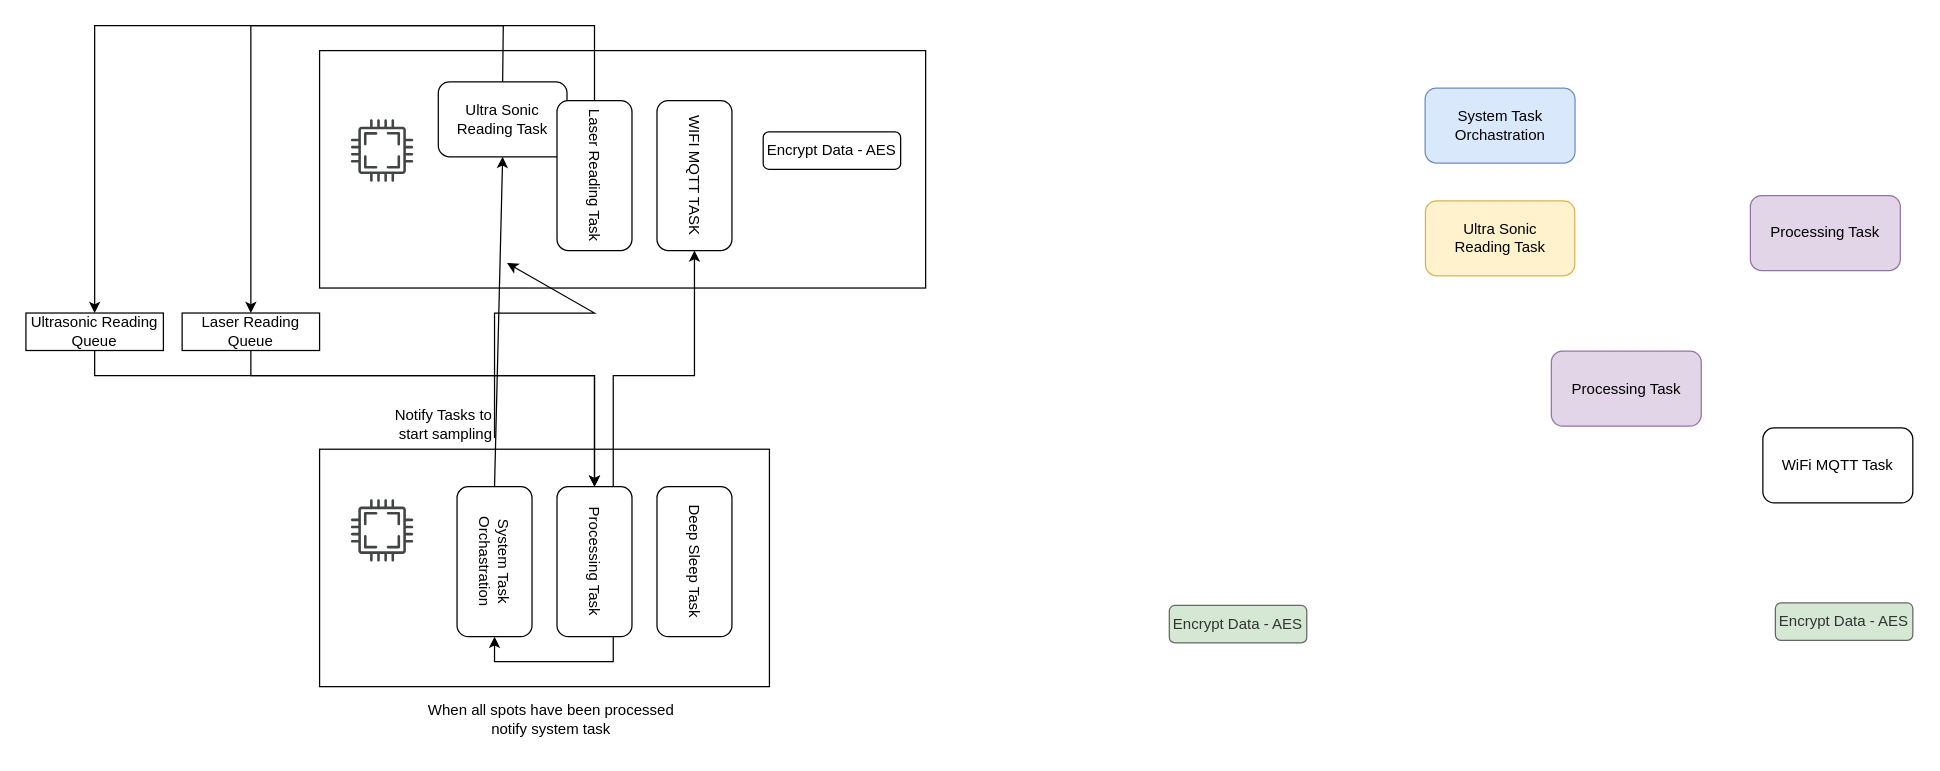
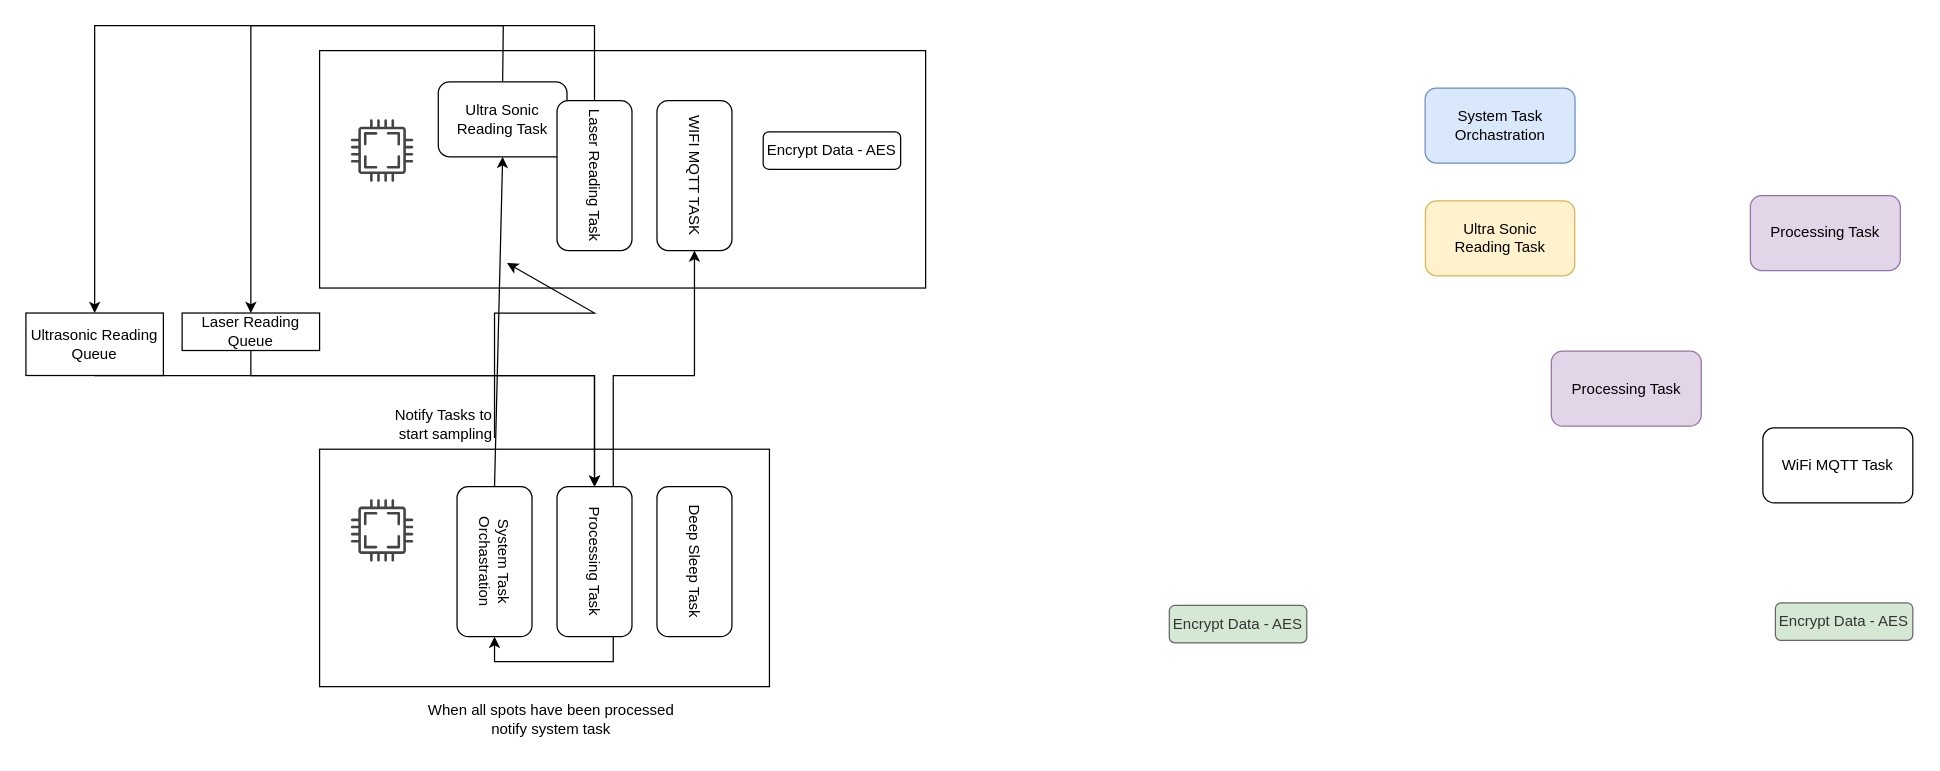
  <mxCell id="0" />
  <mxCell id="1" parent="0" />
  <mxCell id="2" value="" style="rounded=0;whiteSpace=wrap;html=1;fillColor=none;" parent="1" vertex="1"><mxGeometry x="255" y="359" width="360" height="190" as="geometry" /></mxCell>
  <mxCell id="3" value="" style="rounded=0;whiteSpace=wrap;html=1;fillColor=none;" parent="1" vertex="1"><mxGeometry x="255" y="40" width="485" height="190" as="geometry" /></mxCell>
  <mxCell id="4" value="" style="sketch=0;pointerEvents=1;shadow=0;dashed=0;html=1;strokeColor=none;fillColor=#434445;aspect=fixed;labelPosition=center;verticalLabelPosition=bottom;verticalAlign=top;align=center;outlineConnect=0;shape=mxgraph.vvd.cpu;" parent="1" vertex="1"><mxGeometry x="280" y="95" width="50" height="50" as="geometry" /></mxCell>
  <mxCell id="5" value="" style="sketch=0;pointerEvents=1;shadow=0;dashed=0;html=1;strokeColor=none;fillColor=#434445;aspect=fixed;labelPosition=center;verticalLabelPosition=bottom;verticalAlign=top;align=center;outlineConnect=0;shape=mxgraph.vvd.cpu;" parent="1" vertex="1"><mxGeometry x="280" y="399" width="50" height="50" as="geometry" /></mxCell>
  <mxCell id="6" value="Ultra Sonic &lt;br&gt;Reading Task" style="rounded=1;whiteSpace=wrap;html=1;rotation=90;direction=north;textDirection=ltr;horizontal=0;" parent="1" vertex="1"><mxGeometry x="371.5" y="43.5" width="60" height="103" as="geometry" /></mxCell>
  <mxCell id="7" value="Laser Reading Task" style="rounded=1;whiteSpace=wrap;html=1;rotation=90;" parent="1" vertex="1"><mxGeometry x="415" y="110" width="120" height="60" as="geometry" /></mxCell>
  <mxCell id="8" value="WIFI MQTT TASK" style="rounded=1;whiteSpace=wrap;html=1;rotation=90;" parent="1" vertex="1"><mxGeometry x="495" y="110" width="120" height="60" as="geometry" /></mxCell>
  <mxCell id="9" value="System Task Orchastration" style="rounded=1;whiteSpace=wrap;html=1;rotation=90;" parent="1" vertex="1"><mxGeometry x="335" y="419" width="120" height="60" as="geometry" /></mxCell>
  <mxCell id="10" style="edgeStyle=orthogonalEdgeStyle;rounded=0;orthogonalLoop=1;jettySize=auto;html=1;exitX=1;exitY=0.25;exitDx=0;exitDy=0;entryX=1;entryY=0.5;entryDx=0;entryDy=0;" parent="1" source="11" target="9" edge="1"><mxGeometry relative="1" as="geometry" /></mxCell>
  <mxCell id="11" value="Processing Task" style="rounded=1;whiteSpace=wrap;html=1;rotation=90;" parent="1" vertex="1"><mxGeometry x="415" y="419" width="120" height="60" as="geometry" /></mxCell>
  <mxCell id="12" value="Deep Sleep Task" style="rounded=1;whiteSpace=wrap;html=1;rotation=90;" parent="1" vertex="1"><mxGeometry x="495" y="419" width="120" height="60" as="geometry" /></mxCell>
  <mxCell id="13" value="" style="endArrow=classic;html=1;rounded=0;exitX=0;exitY=0.5;exitDx=0;exitDy=0;entryX=0.5;entryY=1;entryDx=0;entryDy=0;" parent="1" source="9" target="6" edge="1"><mxGeometry width="50" height="50" relative="1" as="geometry"><mxPoint x="655" y="360" as="sourcePoint" /><mxPoint x="705" y="310" as="targetPoint" /></mxGeometry></mxCell>
  <mxCell id="14" value="Notify Tasks to&lt;br&gt;&amp;nbsp;start sampling" style="text;html=1;align=center;verticalAlign=middle;resizable=0;points=[];autosize=1;strokeColor=none;fillColor=none;" parent="1" vertex="1"><mxGeometry x="304" y="319" width="100" height="40" as="geometry" /></mxCell>
- <mxCell id="15" value="Ultrasonic Reading Queue" style="rounded=0;whiteSpace=wrap;html=1;" parent="1" vertex="1"><mxGeometry x="20" y="250" width="110" height="30" as="geometry" /></mxCell>
+ <mxCell id="15" value="Ultrasonic Reading Queue" style="rounded=0;whiteSpace=wrap;html=1;" parent="1" vertex="1"><mxGeometry x="20" y="250" width="110" height="50" as="geometry" /></mxCell>
  <mxCell id="16" value="When all spots have been processed &lt;br&gt;notify system task" style="text;html=1;align=center;verticalAlign=middle;resizable=0;points=[];autosize=1;strokeColor=none;fillColor=none;" parent="1" vertex="1"><mxGeometry x="330" y="555" width="220" height="40" as="geometry" /></mxCell>
  <mxCell id="17" value="" style="endArrow=classic;html=1;rounded=0;exitX=0.5;exitY=1;exitDx=0;exitDy=0;entryX=0;entryY=0.5;entryDx=0;entryDy=0;" parent="1" target="11" edge="1"><mxGeometry width="50" height="50" relative="1" as="geometry"><mxPoint x="200" y="280" as="sourcePoint" /><mxPoint x="505" y="300" as="targetPoint" /><Array as="points"><mxPoint x="200" y="300" /><mxPoint x="475" y="300" /></Array></mxGeometry></mxCell>
  <mxCell id="18" value="" style="endArrow=classic;html=1;rounded=0;exitX=0.5;exitY=1;exitDx=0;exitDy=0;entryX=0;entryY=0.5;entryDx=0;entryDy=0;" parent="1" source="15" target="11" edge="1"><mxGeometry width="50" height="50" relative="1" as="geometry"><mxPoint x="355" y="320" as="sourcePoint" /><mxPoint x="405" y="270" as="targetPoint" /><Array as="points"><mxPoint x="75" y="300" /><mxPoint x="475" y="300" /></Array></mxGeometry></mxCell>
  <mxCell id="19" value="" style="endArrow=classic;html=1;rounded=0;exitX=0.5;exitY=0;exitDx=0;exitDy=0;entryX=0.5;entryY=0;entryDx=0;entryDy=0;" parent="1" source="6" target="15" edge="1"><mxGeometry width="50" height="50" relative="1" as="geometry"><mxPoint x="355" y="240" as="sourcePoint" /><mxPoint x="405" y="190" as="targetPoint" /><Array as="points"><mxPoint x="402" y="20" /><mxPoint x="75" y="20" /></Array></mxGeometry></mxCell>
  <mxCell id="20" value="" style="endArrow=classic;html=1;rounded=0;exitX=0;exitY=0.5;exitDx=0;exitDy=0;entryX=0.5;entryY=0;entryDx=0;entryDy=0;" parent="1" source="7" edge="1"><mxGeometry width="50" height="50" relative="1" as="geometry"><mxPoint x="355" y="240" as="sourcePoint" /><mxPoint x="200" y="250" as="targetPoint" /><Array as="points"><mxPoint x="475" y="20" /><mxPoint x="200" y="20" /></Array></mxGeometry></mxCell>
  <mxCell id="21" value="" style="endArrow=classic;html=1;rounded=0;exitX=0;exitY=0.25;exitDx=0;exitDy=0;entryX=1;entryY=0.5;entryDx=0;entryDy=0;" parent="1" source="11" target="8" edge="1"><mxGeometry width="50" height="50" relative="1" as="geometry"><mxPoint x="455" y="380" as="sourcePoint" /><mxPoint x="505" y="330" as="targetPoint" /><Array as="points"><mxPoint x="490" y="300" /><mxPoint x="555" y="300" /></Array></mxGeometry></mxCell>
  <mxCell id="22" value="Encrypt Data - AES" style="rounded=1;whiteSpace=wrap;html=1;" parent="1" vertex="1"><mxGeometry x="610" y="105" width="110" height="30" as="geometry" /></mxCell>
  <mxCell id="23" value="System Task Orchastration" style="rounded=1;whiteSpace=wrap;html=1;rotation=90;direction=north;horizontal=0;fillColor=#dae8fc;strokeColor=#6c8ebf;" vertex="1" parent="1"><mxGeometry x="1169.71" y="40" width="60" height="120" as="geometry" /></mxCell>
  <mxCell id="24" value="" style="endArrow=classic;html=1;rounded=0;entryX=1;entryY=0.5;entryDx=0;entryDy=0;" edge="1" parent="1"><mxGeometry width="50" height="50" relative="1" as="geometry"><mxPoint x="395" y="350" as="sourcePoint" /><mxPoint x="405" y="210" as="targetPoint" /><Array as="points"><mxPoint x="395" y="280" /><mxPoint x="395" y="250" /><mxPoint x="475" y="250" /></Array></mxGeometry></mxCell>
  <mxCell id="25" value="Ultra Sonic &lt;br&gt;Reading Task" style="rounded=1;whiteSpace=wrap;html=1;rotation=90;direction=north;textDirection=ltr;horizontal=0;fillColor=#fff2cc;strokeColor=#d6b656;" vertex="1" parent="1"><mxGeometry x="1169.71" y="130.5" width="60" height="119.5" as="geometry" /></mxCell>
  <mxCell id="26" value="Processing Task" style="rounded=1;whiteSpace=wrap;html=1;rotation=90;direction=south;horizontal=0;fillColor=#e1d5e7;strokeColor=#9673a6;" vertex="1" parent="1"><mxGeometry x="1270.71" y="250.5" width="60" height="120" as="geometry" /></mxCell>
  <mxCell id="27" value="Laser Reading Queue" style="rounded=0;whiteSpace=wrap;html=1;" vertex="1" parent="1"><mxGeometry x="145" y="250" width="110" height="30" as="geometry" /></mxCell>
  <mxCell id="28" value="Encrypt Data - AES" style="rounded=1;whiteSpace=wrap;html=1;strokeColor=#666666;fontColor=#333333;fillColor=#D5E8D4;" vertex="1" parent="1"><mxGeometry x="1420" y="482" width="110" height="30" as="geometry" /></mxCell>
  <mxCell id="29" value="Processing Task" style="rounded=1;whiteSpace=wrap;html=1;rotation=90;direction=south;horizontal=0;fillColor=#e1d5e7;strokeColor=#9673a6;" vertex="1" parent="1"><mxGeometry x="1430" y="126" width="60" height="120" as="geometry" /></mxCell>
  <mxCell id="30" value="WiFi MQTT Task" style="rounded=1;whiteSpace=wrap;html=1;rotation=90;direction=south;horizontal=0;" vertex="1" parent="1"><mxGeometry x="1440" y="312" width="60" height="120" as="geometry" /></mxCell>
  <mxCell id="31" value="Encrypt Data - AES" style="rounded=1;whiteSpace=wrap;html=1;strokeColor=#666666;fontColor=#333333;fillColor=#D5E8D4;" vertex="1" parent="1"><mxGeometry x="935" y="484" width="110" height="30" as="geometry" /></mxCell>
